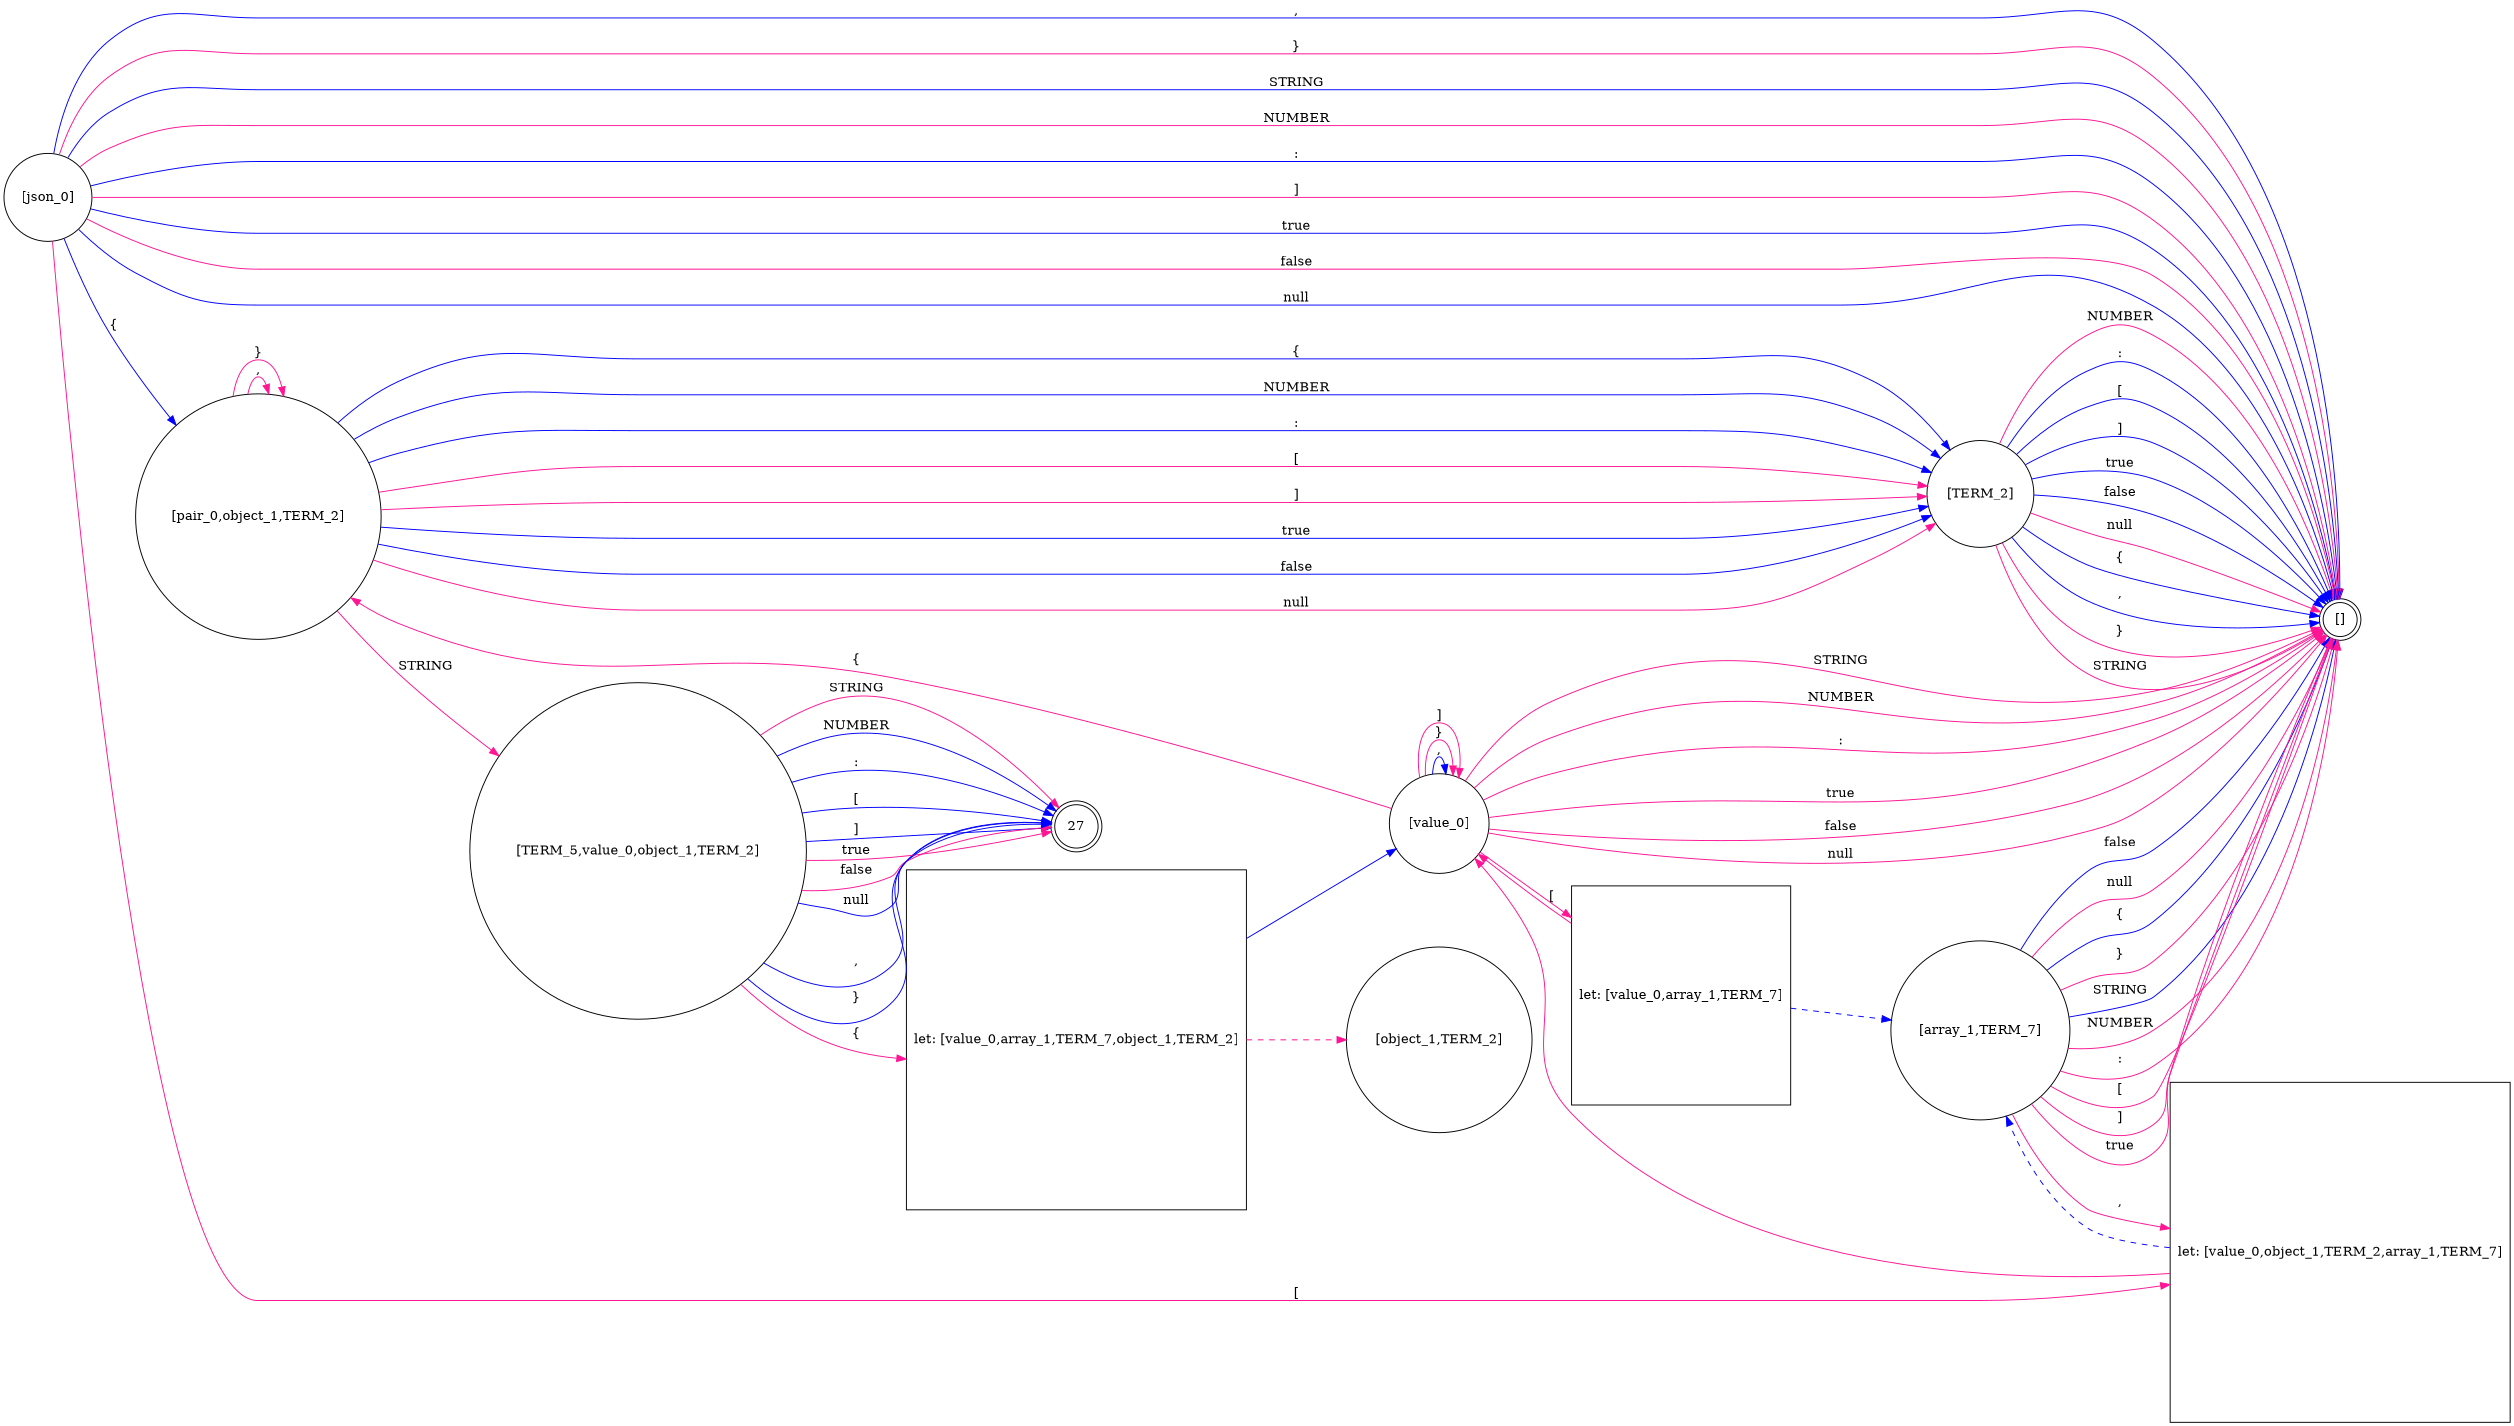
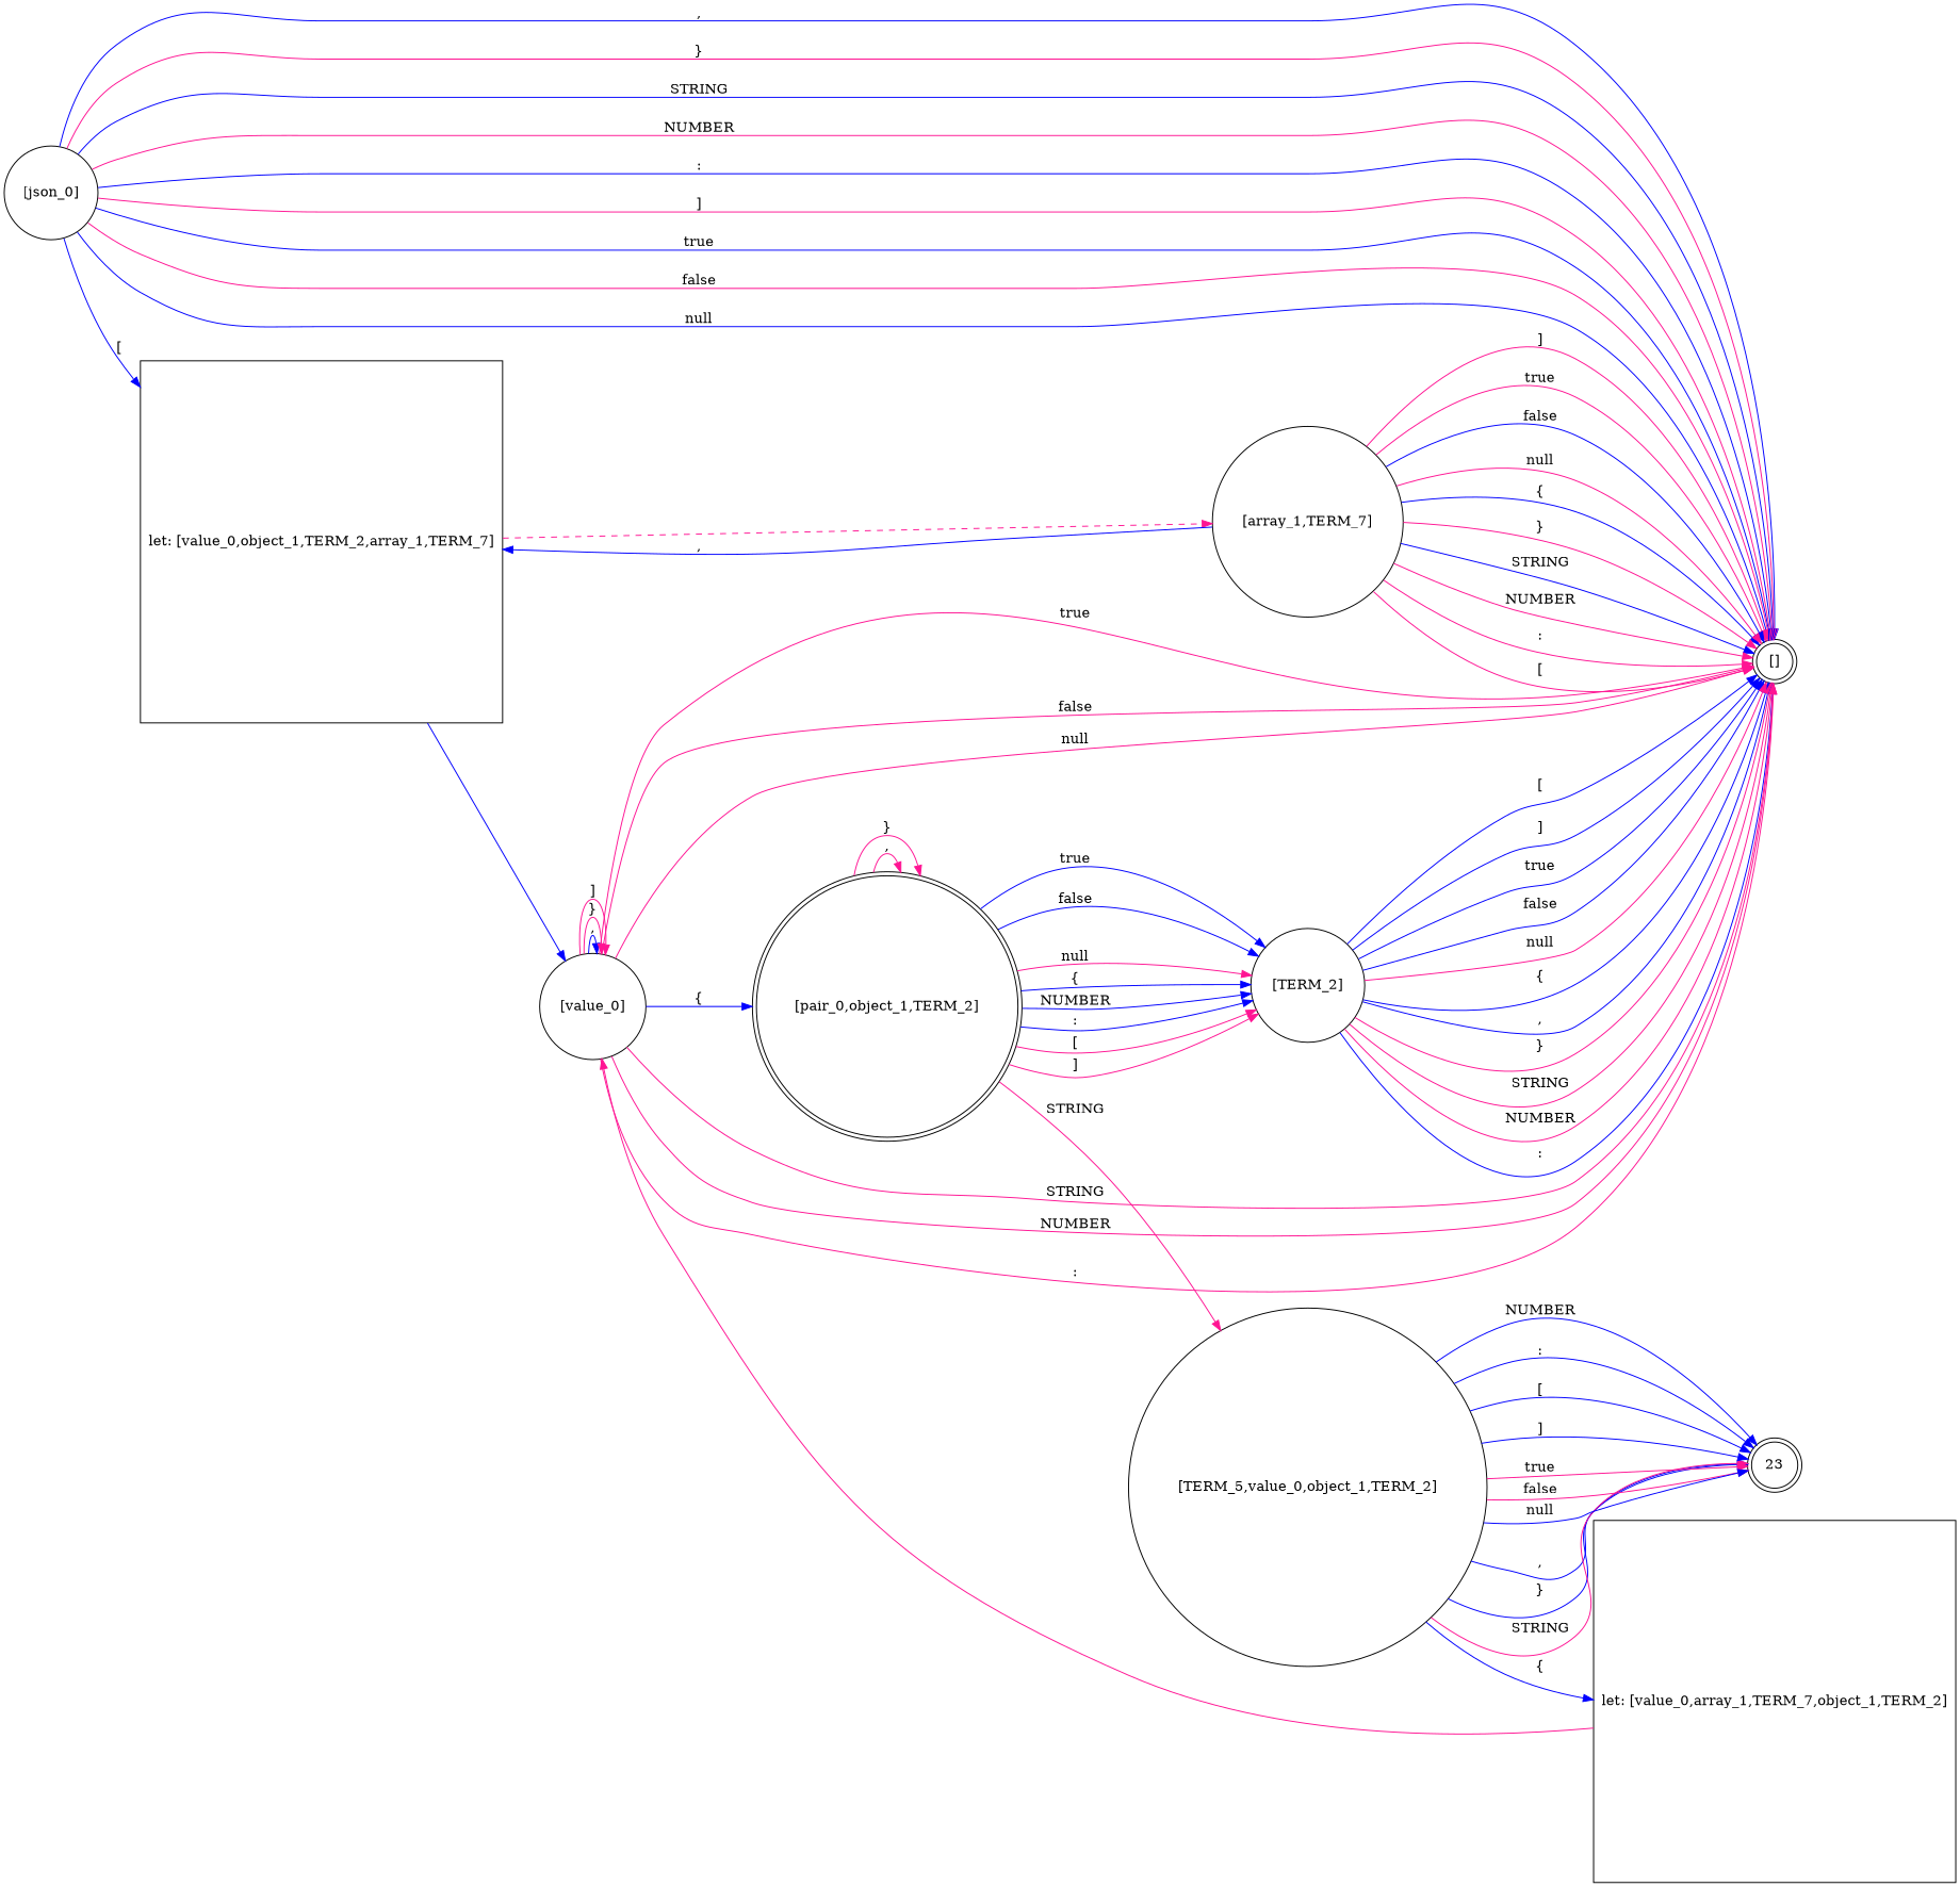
  digraph {
    rankdir=LR
    node [color=black shape=circle]
    edge [color=deeppink]
    n1 [label="[json_0]"]
-   n2 [label="[pair_0,object_1,TERM_2]"]
+   n2 [label="[pair_0,object_1,TERM_2]" shape=doublecircle]
    n3 [label="let: [value_0,object_1,TERM_2,array_1,TERM_7]" shape=square]
    n4 [label="[]" shape=doublecircle]
    n5 [label="[TERM_2]"]
    n6 [label="[TERM_5,value_0,object_1,TERM_2]"]
    n7 [label="[value_0]"]
    n8 [label="[array_1,TERM_7]"]
    n9 [label="let: [value_0,array_1,TERM_7,object_1,TERM_2]" shape=square]
-   23 [shape=doublecircle label=27]
-   n11 [label="let: [value_0,array_1,TERM_7]" shape=square]
-   n12 [label="[object_1,TERM_2]"]
-   n1 -> n2 [color=blue label="{"]
-   n1 -> n3 [label="["]
+   23 [shape=doublecircle]
+   n1 -> n3 [color=blue label="["]
    n1 -> n4 [color=blue label=","]
    n1 -> n4 [label="}"]
    n1 -> n4 [color=blue label=STRING]
    n1 -> n4 [label=NUMBER]
    n1 -> n4 [color=blue label=":"]
    n1 -> n4 [label="]"]
    n1 -> n4 [color=blue label=true]
    n1 -> n4 [label=false]
    n1 -> n4 [color=blue label=null]
    n2 -> n2 [label=","]
    n2 -> n2 [label="}"]
    n2 -> n5 [color=blue label="{"]
    n2 -> n5 [color=blue label=NUMBER]
    n2 -> n5 [color=blue label=":"]
    n2 -> n5 [label="["]
    n2 -> n5 [label="]"]
    n2 -> n5 [color=blue label=true]
    n2 -> n5 [color=blue label=false]
    n2 -> n5 [label=null]
    n2 -> n6 [label=STRING]
-   n3 -> n7
-   n3 -> n8 [color=blue style=dashed]
+   n3 -> n7 [color=blue]
+   n3 -> n8 [style=dashed]
    n5 -> n4 [color=blue label="{"]
    n5 -> n4 [color=blue label=","]
    n5 -> n4 [label="}"]
    n5 -> n4 [label=STRING]
    n5 -> n4 [label=NUMBER]
    n5 -> n4 [color=blue label=":"]
    n5 -> n4 [color=blue label="["]
    n5 -> n4 [color=blue label="]"]
    n5 -> n4 [color=blue label=true]
    n5 -> n4 [color=blue label=false]
    n5 -> n4 [label=null]
-   n6 -> n9 [label="{"]
+   n6 -> n9 [color=blue label="{"]
    n6 -> 23 [color=blue label=","]
    n6 -> 23 [color=blue label="}"]
    n6 -> 23 [label=STRING]
    n6 -> 23 [color=blue label=NUMBER]
    n6 -> 23 [color=blue label=":"]
    n6 -> 23 [color=blue label="["]
    n6 -> 23 [color=blue label="]"]
    n6 -> 23 [label=true]
    n6 -> 23 [label=false]
    n6 -> 23 [color=blue label=null]
-   n7 -> n2 [label="{"]
+   n7 -> n2 [color=blue label="{"]
    n7 -> n4 [label=STRING]
    n7 -> n4 [label=NUMBER]
    n7 -> n4 [label=":"]
    n7 -> n4 [label=true]
    n7 -> n4 [label=false]
    n7 -> n4 [label=null]
    n7 -> n7 [color=blue label=","]
    n7 -> n7 [label="}"]
    n7 -> n7 [label="]"]
-   n7 -> n11 [label="["]
-   n8 -> n3 [label=","]
+   n8 -> n3 [color=blue label=","]
    n8 -> n4 [color=blue label="{"]
    n8 -> n4 [label="}"]
    n8 -> n4 [color=blue label=STRING]
    n8 -> n4 [label=NUMBER]
    n8 -> n4 [label=":"]
    n8 -> n4 [label="["]
    n8 -> n4 [label="]"]
    n8 -> n4 [label=true]
    n8 -> n4 [color=blue label=false]
    n8 -> n4 [label=null]
-   n9 -> n7 [color=blue]
-   n9 -> n12 [style=dashed]
-   n11 -> n7
-   n11 -> n8 [color=blue style=dashed]
+   n9 -> n7
  }
